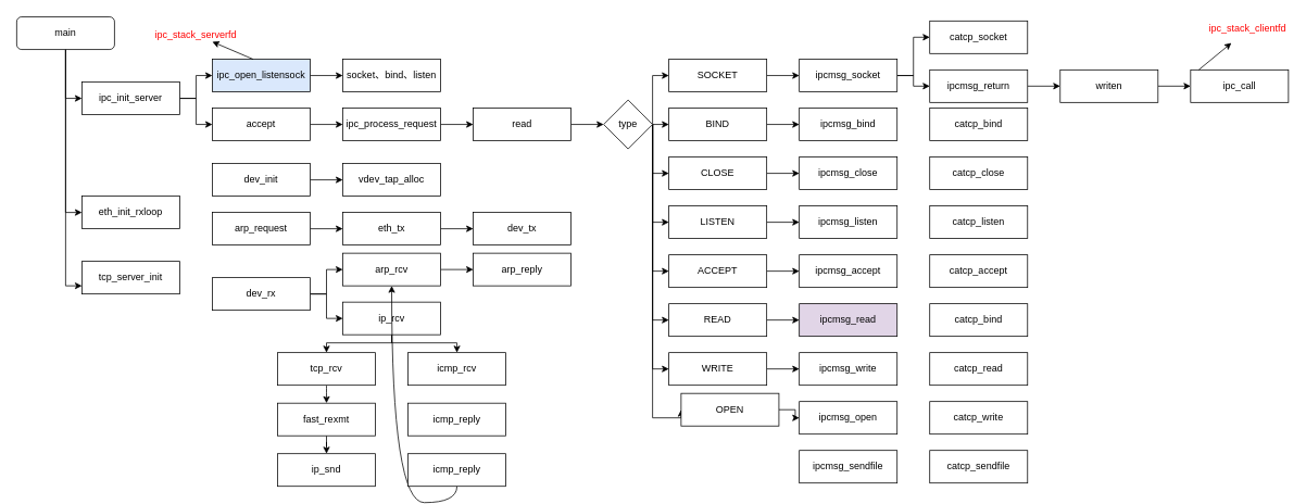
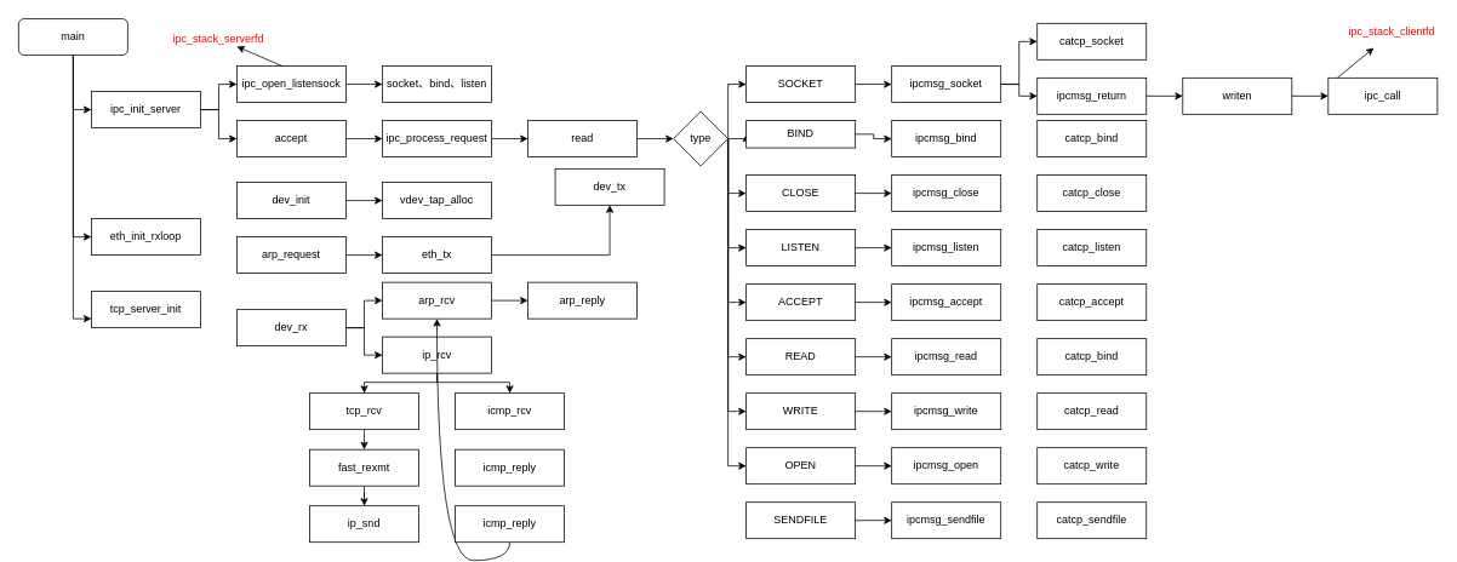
  <mxCell id="0" />
  <mxCell id="1" parent="0" />
  <mxCell id="2" style="edgeStyle=orthogonalEdgeStyle;rounded=0;orthogonalLoop=1;jettySize=auto;html=1;exitX=0.5;exitY=1;exitDx=0;exitDy=0;entryX=0;entryY=0.75;entryDx=0;entryDy=0;" parent="1" source="5" target="10" edge="1"><mxGeometry relative="1" as="geometry" /></mxCell>
  <mxCell id="3" style="edgeStyle=orthogonalEdgeStyle;rounded=0;orthogonalLoop=1;jettySize=auto;html=1;exitX=0.5;exitY=1;exitDx=0;exitDy=0;entryX=0;entryY=0.5;entryDx=0;entryDy=0;" parent="1" source="5" target="9" edge="1"><mxGeometry relative="1" as="geometry" /></mxCell>
  <mxCell id="4" style="edgeStyle=orthogonalEdgeStyle;rounded=0;orthogonalLoop=1;jettySize=auto;html=1;exitX=0.5;exitY=1;exitDx=0;exitDy=0;entryX=0;entryY=0.5;entryDx=0;entryDy=0;" parent="1" source="5" target="8" edge="1"><mxGeometry relative="1" as="geometry" /></mxCell>
  <mxCell id="5" value="main" style="rounded=1;whiteSpace=wrap;html=1;" parent="1" vertex="1"><mxGeometry x="20" y="20" width="120" height="40" as="geometry" /></mxCell>
  <mxCell id="6" style="edgeStyle=orthogonalEdgeStyle;rounded=0;orthogonalLoop=1;jettySize=auto;html=1;exitX=1;exitY=0.5;exitDx=0;exitDy=0;entryX=0;entryY=0.5;entryDx=0;entryDy=0;" parent="1" source="8" target="14" edge="1"><mxGeometry relative="1" as="geometry"><mxPoint x="220" y="152" as="sourcePoint" /></mxGeometry></mxCell>
  <mxCell id="7" style="edgeStyle=orthogonalEdgeStyle;rounded=0;orthogonalLoop=1;jettySize=auto;html=1;exitX=1;exitY=0.5;exitDx=0;exitDy=0;entryX=0;entryY=0.5;entryDx=0;entryDy=0;" edge="1" parent="1" source="8" target="12"><mxGeometry relative="1" as="geometry" /></mxCell>
  <mxCell id="8" value="ipc_init_server" style="rounded=0;whiteSpace=wrap;html=1;" parent="1" vertex="1"><mxGeometry x="100" y="100" width="120" height="40" as="geometry" /></mxCell>
  <mxCell id="9" value="eth_init_rxloop" style="rounded=0;whiteSpace=wrap;html=1;" parent="1" vertex="1"><mxGeometry x="100" y="240" width="120" height="40" as="geometry" /></mxCell>
  <mxCell id="10" value="tcp_server_init" style="rounded=0;whiteSpace=wrap;html=1;" parent="1" vertex="1"><mxGeometry x="100" y="320" width="120" height="40" as="geometry" /></mxCell>
  <mxCell id="11" style="edgeStyle=orthogonalEdgeStyle;rounded=0;orthogonalLoop=1;jettySize=auto;html=1;exitX=1;exitY=0.5;exitDx=0;exitDy=0;entryX=0;entryY=0.5;entryDx=0;entryDy=0;" parent="1" source="12" target="15" edge="1"><mxGeometry relative="1" as="geometry" /></mxCell>
- <mxCell id="12" value="ipc_open_listensock" style="rounded=0;whiteSpace=wrap;html=1;fillColor=#dae8fc;" parent="1" vertex="1"><mxGeometry x="260" y="72" width="120" height="40" as="geometry" /></mxCell>
+ <mxCell id="12" value="ipc_open_listensock" style="rounded=0;whiteSpace=wrap;html=1;" parent="1" vertex="1"><mxGeometry x="260" y="72" width="120" height="40" as="geometry" /></mxCell>
  <mxCell id="13" style="edgeStyle=orthogonalEdgeStyle;rounded=0;orthogonalLoop=1;jettySize=auto;html=1;exitX=1;exitY=0.5;exitDx=0;exitDy=0;" parent="1" source="14" target="17" edge="1"><mxGeometry relative="1" as="geometry" /></mxCell>
  <mxCell id="14" value="accept" style="rounded=0;whiteSpace=wrap;html=1;" parent="1" vertex="1"><mxGeometry x="260" y="132" width="120" height="40" as="geometry" /></mxCell>
  <mxCell id="15" value="socket、bind、listen" style="rounded=0;whiteSpace=wrap;html=1;" parent="1" vertex="1"><mxGeometry x="420" y="72" width="120" height="40" as="geometry" /></mxCell>
  <mxCell id="16" style="edgeStyle=orthogonalEdgeStyle;rounded=0;orthogonalLoop=1;jettySize=auto;html=1;exitX=1;exitY=0.5;exitDx=0;exitDy=0;entryX=0;entryY=0.5;entryDx=0;entryDy=0;" edge="1" parent="1" source="17" target="19"><mxGeometry relative="1" as="geometry" /></mxCell>
  <mxCell id="17" value="ipc_process_request" style="rounded=0;whiteSpace=wrap;html=1;" parent="1" vertex="1"><mxGeometry x="420" y="132" width="120" height="40" as="geometry" /></mxCell>
  <mxCell id="18" style="edgeStyle=orthogonalEdgeStyle;rounded=0;orthogonalLoop=1;jettySize=auto;html=1;exitX=1;exitY=0.5;exitDx=0;exitDy=0;entryX=0;entryY=0.5;entryDx=0;entryDy=0;" edge="1" parent="1" source="19" target="28"><mxGeometry relative="1" as="geometry" /></mxCell>
  <mxCell id="19" value="read" style="rounded=0;whiteSpace=wrap;html=1;" parent="1" vertex="1"><mxGeometry x="580" y="132" width="120" height="40" as="geometry" /></mxCell>
  <mxCell id="20" style="edgeStyle=orthogonalEdgeStyle;rounded=0;orthogonalLoop=1;jettySize=auto;html=1;exitX=1;exitY=0.5;exitDx=0;exitDy=0;entryX=0;entryY=0.5;entryDx=0;entryDy=0;" edge="1" parent="1" source="28" target="30"><mxGeometry relative="1" as="geometry"><Array as="points"><mxPoint x="800" y="92" /></Array></mxGeometry></mxCell>
  <mxCell id="21" style="edgeStyle=orthogonalEdgeStyle;rounded=0;orthogonalLoop=1;jettySize=auto;html=1;exitX=1;exitY=0.5;exitDx=0;exitDy=0;entryX=0;entryY=0.5;entryDx=0;entryDy=0;" edge="1" parent="1" source="28" target="32"><mxGeometry relative="1" as="geometry" /></mxCell>
  <mxCell id="22" style="edgeStyle=orthogonalEdgeStyle;rounded=0;orthogonalLoop=1;jettySize=auto;html=1;exitX=1;exitY=0.5;exitDx=0;exitDy=0;entryX=0;entryY=0.5;entryDx=0;entryDy=0;" edge="1" parent="1" source="28" target="34"><mxGeometry relative="1" as="geometry"><Array as="points"><mxPoint x="800" y="212" /></Array></mxGeometry></mxCell>
  <mxCell id="23" style="edgeStyle=orthogonalEdgeStyle;rounded=0;orthogonalLoop=1;jettySize=auto;html=1;exitX=1;exitY=0.5;exitDx=0;exitDy=0;entryX=0;entryY=0.5;entryDx=0;entryDy=0;" edge="1" parent="1" source="28" target="36"><mxGeometry relative="1" as="geometry"><Array as="points"><mxPoint x="800" y="272" /></Array></mxGeometry></mxCell>
  <mxCell id="24" style="edgeStyle=orthogonalEdgeStyle;rounded=0;orthogonalLoop=1;jettySize=auto;html=1;exitX=1;exitY=0.5;exitDx=0;exitDy=0;entryX=0;entryY=0.5;entryDx=0;entryDy=0;" edge="1" parent="1" source="28" target="38"><mxGeometry relative="1" as="geometry"><Array as="points"><mxPoint x="800" y="332" /></Array></mxGeometry></mxCell>
  <mxCell id="25" style="edgeStyle=orthogonalEdgeStyle;rounded=0;orthogonalLoop=1;jettySize=auto;html=1;exitX=1;exitY=0.5;exitDx=0;exitDy=0;entryX=0;entryY=0.5;entryDx=0;entryDy=0;" edge="1" parent="1" source="28" target="40"><mxGeometry relative="1" as="geometry"><Array as="points"><mxPoint x="800" y="392" /></Array></mxGeometry></mxCell>
  <mxCell id="26" style="edgeStyle=orthogonalEdgeStyle;rounded=0;orthogonalLoop=1;jettySize=auto;html=1;exitX=1;exitY=0.5;exitDx=0;exitDy=0;entryX=0;entryY=0.5;entryDx=0;entryDy=0;" edge="1" parent="1" source="28" target="42"><mxGeometry relative="1" as="geometry"><Array as="points"><mxPoint x="800" y="452" /></Array></mxGeometry></mxCell>
  <mxCell id="27" style="edgeStyle=orthogonalEdgeStyle;rounded=0;orthogonalLoop=1;jettySize=auto;html=1;exitX=1;exitY=0.5;exitDx=0;exitDy=0;entryX=0;entryY=0.5;entryDx=0;entryDy=0;" edge="1" parent="1" source="28" target="44"><mxGeometry relative="1" as="geometry"><Array as="points"><mxPoint x="800" y="512" /></Array></mxGeometry></mxCell>
  <mxCell id="28" value="type" style="rhombus;whiteSpace=wrap;html=1;rounded=0;glass=1;" parent="1" vertex="1"><mxGeometry x="740" y="122" width="60" height="60" as="geometry" /></mxCell>
  <mxCell id="29" value="" style="edgeStyle=orthogonalEdgeStyle;rounded=0;orthogonalLoop=1;jettySize=auto;html=1;" edge="1" parent="1" source="30" target="49"><mxGeometry relative="1" as="geometry" /></mxCell>
  <mxCell id="30" value="SOCKET" style="rounded=0;whiteSpace=wrap;html=1;" parent="1" vertex="1"><mxGeometry x="820" y="72" width="120" height="40" as="geometry" /></mxCell>
  <mxCell id="31" value="" style="edgeStyle=orthogonalEdgeStyle;rounded=0;orthogonalLoop=1;jettySize=auto;html=1;" edge="1" parent="1" source="32" target="56"><mxGeometry relative="1" as="geometry" /></mxCell>
- <mxCell id="32" value="BIND" style="rounded=0;whiteSpace=wrap;html=1;" parent="1" vertex="1"><mxGeometry x="820" y="132" width="120" height="40" as="geometry" /></mxCell>
+ <mxCell id="32" value="BIND" style="rounded=0;whiteSpace=wrap;html=1;" parent="1" vertex="1"><mxGeometry x="820" y="132" width="120" height="30" as="geometry" /></mxCell>
  <mxCell id="33" value="" style="edgeStyle=orthogonalEdgeStyle;rounded=0;orthogonalLoop=1;jettySize=auto;html=1;" edge="1" parent="1" source="34" target="57"><mxGeometry relative="1" as="geometry" /></mxCell>
  <mxCell id="34" value="CLOSE" style="rounded=0;whiteSpace=wrap;html=1;" parent="1" vertex="1"><mxGeometry x="820" y="192" width="120" height="40" as="geometry" /></mxCell>
  <mxCell id="35" value="" style="edgeStyle=orthogonalEdgeStyle;rounded=0;orthogonalLoop=1;jettySize=auto;html=1;" edge="1" parent="1" source="36" target="58"><mxGeometry relative="1" as="geometry" /></mxCell>
  <mxCell id="36" value="LISTEN" style="rounded=0;whiteSpace=wrap;html=1;" parent="1" vertex="1"><mxGeometry x="820" y="252" width="120" height="40" as="geometry" /></mxCell>
  <mxCell id="37" value="" style="edgeStyle=orthogonalEdgeStyle;rounded=0;orthogonalLoop=1;jettySize=auto;html=1;" edge="1" parent="1" source="38" target="59"><mxGeometry relative="1" as="geometry" /></mxCell>
  <mxCell id="38" value="ACCEPT" style="rounded=0;whiteSpace=wrap;html=1;" parent="1" vertex="1"><mxGeometry x="820" y="312" width="120" height="40" as="geometry" /></mxCell>
  <mxCell id="39" value="" style="edgeStyle=orthogonalEdgeStyle;rounded=0;orthogonalLoop=1;jettySize=auto;html=1;" edge="1" parent="1" source="40" target="60"><mxGeometry relative="1" as="geometry" /></mxCell>
  <mxCell id="40" value="READ" style="rounded=0;whiteSpace=wrap;html=1;" parent="1" vertex="1"><mxGeometry x="820" y="372" width="120" height="40" as="geometry" /></mxCell>
  <mxCell id="41" value="" style="edgeStyle=orthogonalEdgeStyle;rounded=0;orthogonalLoop=1;jettySize=auto;html=1;" edge="1" parent="1" source="42" target="61"><mxGeometry relative="1" as="geometry" /></mxCell>
  <mxCell id="42" value="WRITE" style="rounded=0;whiteSpace=wrap;html=1;" parent="1" vertex="1"><mxGeometry x="820" y="432" width="120" height="40" as="geometry" /></mxCell>
  <mxCell id="43" value="" style="edgeStyle=orthogonalEdgeStyle;rounded=0;orthogonalLoop=1;jettySize=auto;html=1;" edge="1" parent="1" source="44" target="62"><mxGeometry relative="1" as="geometry" /></mxCell>
- <mxCell id="44" value="OPEN" style="rounded=0;whiteSpace=wrap;html=1;" parent="1" vertex="1"><mxGeometry x="835" y="482" width="120" height="40" as="geometry" /></mxCell>
+ <mxCell id="44" value="OPEN" style="rounded=0;whiteSpace=wrap;html=1;" parent="1" vertex="1"><mxGeometry x="820" y="492" width="120" height="40" as="geometry" /></mxCell>
+ <mxCell id="45" value="" style="edgeStyle=orthogonalEdgeStyle;rounded=0;orthogonalLoop=1;jettySize=auto;html=1;" edge="1" parent="1" source="46" target="63"><mxGeometry relative="1" as="geometry" /></mxCell>
+ <mxCell id="46" value="SENDFILE" style="rounded=0;whiteSpace=wrap;html=1;" parent="1" vertex="1"><mxGeometry x="820" y="552" width="120" height="40" as="geometry" /></mxCell>
  <mxCell id="47" style="edgeStyle=orthogonalEdgeStyle;rounded=0;orthogonalLoop=1;jettySize=auto;html=1;exitX=1;exitY=0.5;exitDx=0;exitDy=0;entryX=0;entryY=0.5;entryDx=0;entryDy=0;" edge="1" parent="1" source="49" target="50"><mxGeometry relative="1" as="geometry" /></mxCell>
  <mxCell id="48" style="edgeStyle=orthogonalEdgeStyle;rounded=0;orthogonalLoop=1;jettySize=auto;html=1;exitX=1;exitY=0.5;exitDx=0;exitDy=0;entryX=0;entryY=0.5;entryDx=0;entryDy=0;" edge="1" parent="1" source="49" target="52"><mxGeometry relative="1" as="geometry" /></mxCell>
  <mxCell id="49" value="ipcmsg_socket" style="rounded=0;whiteSpace=wrap;html=1;" parent="1" vertex="1"><mxGeometry x="980" y="72" width="120" height="40" as="geometry" /></mxCell>
  <mxCell id="50" value="catcp_socket" style="rounded=0;whiteSpace=wrap;html=1;" parent="1" vertex="1"><mxGeometry x="1140" y="25" width="120" height="40" as="geometry" /></mxCell>
  <mxCell id="51" value="" style="edgeStyle=orthogonalEdgeStyle;rounded=0;orthogonalLoop=1;jettySize=auto;html=1;" edge="1" parent="1" source="52" target="54"><mxGeometry relative="1" as="geometry" /></mxCell>
  <mxCell id="52" value="ipcmsg_return" style="rounded=0;whiteSpace=wrap;html=1;" parent="1" vertex="1"><mxGeometry x="1140" y="85" width="120" height="40" as="geometry" /></mxCell>
  <mxCell id="53" value="" style="edgeStyle=orthogonalEdgeStyle;rounded=0;orthogonalLoop=1;jettySize=auto;html=1;" edge="1" parent="1" source="54" target="55"><mxGeometry relative="1" as="geometry" /></mxCell>
  <mxCell id="54" value="writen" style="rounded=0;whiteSpace=wrap;html=1;" parent="1" vertex="1"><mxGeometry x="1300" y="85" width="120" height="40" as="geometry" /></mxCell>
  <mxCell id="55" value="ipc_call" style="rounded=0;whiteSpace=wrap;html=1;" parent="1" vertex="1"><mxGeometry x="1460" y="85" width="120" height="40" as="geometry" /></mxCell>
  <mxCell id="56" value="ipcmsg_bind" style="rounded=0;whiteSpace=wrap;html=1;" parent="1" vertex="1"><mxGeometry x="980" y="132" width="120" height="40" as="geometry" /></mxCell>
  <mxCell id="57" value="ipcmsg_close" style="rounded=0;whiteSpace=wrap;html=1;" parent="1" vertex="1"><mxGeometry x="980" y="192" width="120" height="40" as="geometry" /></mxCell>
  <mxCell id="58" value="ipcmsg_listen" style="rounded=0;whiteSpace=wrap;html=1;" parent="1" vertex="1"><mxGeometry x="980" y="252" width="120" height="40" as="geometry" /></mxCell>
  <mxCell id="59" value="ipcmsg_accept" style="rounded=0;whiteSpace=wrap;html=1;" parent="1" vertex="1"><mxGeometry x="980" y="312" width="120" height="40" as="geometry" /></mxCell>
- <mxCell id="60" value="ipcmsg_read" style="rounded=0;whiteSpace=wrap;html=1;fillColor=#e1d5e7;" parent="1" vertex="1"><mxGeometry x="980" y="372" width="120" height="40" as="geometry" /></mxCell>
+ <mxCell id="60" value="ipcmsg_read" style="rounded=0;whiteSpace=wrap;html=1;" parent="1" vertex="1"><mxGeometry x="980" y="372" width="120" height="40" as="geometry" /></mxCell>
  <mxCell id="61" value="ipcmsg_write" style="rounded=0;whiteSpace=wrap;html=1;" parent="1" vertex="1"><mxGeometry x="980" y="432" width="120" height="40" as="geometry" /></mxCell>
  <mxCell id="62" value="ipcmsg_open" style="rounded=0;whiteSpace=wrap;html=1;" parent="1" vertex="1"><mxGeometry x="980" y="492" width="120" height="40" as="geometry" /></mxCell>
  <mxCell id="63" value="ipcmsg_sendfile" style="rounded=0;whiteSpace=wrap;html=1;" parent="1" vertex="1"><mxGeometry x="980" y="552" width="120" height="40" as="geometry" /></mxCell>
  <mxCell id="64" value="catcp_bind" style="rounded=0;whiteSpace=wrap;html=1;" parent="1" vertex="1"><mxGeometry x="1140" y="132" width="120" height="40" as="geometry" /></mxCell>
  <mxCell id="65" value="catcp_close" style="rounded=0;whiteSpace=wrap;html=1;" parent="1" vertex="1"><mxGeometry x="1140" y="192" width="120" height="40" as="geometry" /></mxCell>
  <mxCell id="66" value="catcp_listen" style="rounded=0;whiteSpace=wrap;html=1;" parent="1" vertex="1"><mxGeometry x="1140" y="252" width="120" height="40" as="geometry" /></mxCell>
  <mxCell id="67" value="catcp_accept" style="rounded=0;whiteSpace=wrap;html=1;" parent="1" vertex="1"><mxGeometry x="1140" y="312" width="120" height="40" as="geometry" /></mxCell>
  <mxCell id="68" value="catcp_bind" style="rounded=0;whiteSpace=wrap;html=1;" parent="1" vertex="1"><mxGeometry x="1140" y="372" width="120" height="40" as="geometry" /></mxCell>
  <mxCell id="69" value="catcp_read" style="rounded=0;whiteSpace=wrap;html=1;" parent="1" vertex="1"><mxGeometry x="1140" y="432" width="120" height="40" as="geometry" /></mxCell>
  <mxCell id="70" value="catcp_write" style="rounded=0;whiteSpace=wrap;html=1;" parent="1" vertex="1"><mxGeometry x="1140" y="492" width="120" height="40" as="geometry" /></mxCell>
  <mxCell id="71" value="catcp_sendfile" style="rounded=0;whiteSpace=wrap;html=1;" parent="1" vertex="1"><mxGeometry x="1140" y="552" width="120" height="40" as="geometry" /></mxCell>
  <mxCell id="72" value="&lt;font color=&quot;#ff0000&quot;&gt;ipc_stack_serverfd&lt;/font&gt;" style="text;html=1;strokeColor=none;fillColor=none;align=center;verticalAlign=middle;whiteSpace=wrap;rounded=0;" vertex="1" parent="1"><mxGeometry x="220" y="32" width="40" height="20" as="geometry" /></mxCell>
  <mxCell id="73" value="" style="endArrow=classic;html=1;" edge="1" parent="1" target="72"><mxGeometry width="50" height="50" relative="1" as="geometry"><mxPoint x="310" y="72" as="sourcePoint" /><mxPoint x="360" y="22" as="targetPoint" /></mxGeometry></mxCell>
  <mxCell id="74" value="&lt;font color=&quot;#ff0000&quot;&gt;ipc_stack_clientfd&lt;/font&gt;" style="text;html=1;strokeColor=none;fillColor=none;align=center;verticalAlign=middle;whiteSpace=wrap;rounded=0;" vertex="1" parent="1"><mxGeometry x="1510" y="25" width="40" height="20" as="geometry" /></mxCell>
  <mxCell id="75" value="" style="endArrow=classic;html=1;exitX=0.083;exitY=0;exitDx=0;exitDy=0;exitPerimeter=0;" edge="1" parent="1" source="55"><mxGeometry width="50" height="50" relative="1" as="geometry"><mxPoint x="1480" y="102" as="sourcePoint" /><mxPoint x="1510" y="52" as="targetPoint" /></mxGeometry></mxCell>
  <mxCell id="76" value="" style="edgeStyle=orthogonalEdgeStyle;rounded=0;orthogonalLoop=1;jettySize=auto;html=1;" edge="1" parent="1" source="77" target="78"><mxGeometry relative="1" as="geometry" /></mxCell>
  <mxCell id="77" value="dev_init" style="rounded=0;whiteSpace=wrap;html=1;" vertex="1" parent="1"><mxGeometry x="260" y="200" width="120" height="40" as="geometry" /></mxCell>
  <mxCell id="78" value="vdev_tap_alloc" style="rounded=0;whiteSpace=wrap;html=1;" vertex="1" parent="1"><mxGeometry x="420" y="200" width="120" height="40" as="geometry" /></mxCell>
  <mxCell id="79" value="" style="edgeStyle=orthogonalEdgeStyle;rounded=0;orthogonalLoop=1;jettySize=auto;html=1;" edge="1" parent="1" source="80" target="82"><mxGeometry relative="1" as="geometry" /></mxCell>
  <mxCell id="80" value="arp_request" style="rounded=0;whiteSpace=wrap;html=1;" vertex="1" parent="1"><mxGeometry x="260" y="260" width="120" height="40" as="geometry" /></mxCell>
  <mxCell id="81" style="edgeStyle=orthogonalEdgeStyle;rounded=0;orthogonalLoop=1;jettySize=auto;html=1;exitX=1;exitY=0.5;exitDx=0;exitDy=0;" edge="1" parent="1" source="82" target="83"><mxGeometry relative="1" as="geometry" /></mxCell>
  <mxCell id="82" value="eth_tx" style="rounded=0;whiteSpace=wrap;html=1;" vertex="1" parent="1"><mxGeometry x="420" y="260" width="120" height="40" as="geometry" /></mxCell>
- <mxCell id="83" value="dev_tx" style="rounded=0;whiteSpace=wrap;html=1;" vertex="1" parent="1"><mxGeometry x="580" y="260" width="120" height="40" as="geometry" /></mxCell>
+ <mxCell id="83" value="dev_tx" style="rounded=0;whiteSpace=wrap;html=1;" vertex="1" parent="1"><mxGeometry x="610" y="185" width="120" height="40" as="geometry" /></mxCell>
  <mxCell id="84" style="edgeStyle=orthogonalEdgeStyle;rounded=0;orthogonalLoop=1;jettySize=auto;html=1;exitX=1;exitY=0.5;exitDx=0;exitDy=0;entryX=0;entryY=0.5;entryDx=0;entryDy=0;" edge="1" parent="1" source="86" target="88"><mxGeometry relative="1" as="geometry" /></mxCell>
  <mxCell id="85" style="edgeStyle=orthogonalEdgeStyle;rounded=0;orthogonalLoop=1;jettySize=auto;html=1;exitX=1;exitY=0.5;exitDx=0;exitDy=0;entryX=0;entryY=0.5;entryDx=0;entryDy=0;" edge="1" parent="1" source="86" target="91"><mxGeometry relative="1" as="geometry" /></mxCell>
  <mxCell id="86" value="dev_rx" style="rounded=0;whiteSpace=wrap;html=1;" vertex="1" parent="1"><mxGeometry x="260" y="340" width="120" height="40" as="geometry" /></mxCell>
  <mxCell id="87" value="" style="edgeStyle=orthogonalEdgeStyle;rounded=0;orthogonalLoop=1;jettySize=auto;html=1;" edge="1" parent="1" source="88" target="92"><mxGeometry relative="1" as="geometry" /></mxCell>
  <mxCell id="88" value="arp_rcv" style="rounded=0;whiteSpace=wrap;html=1;" vertex="1" parent="1"><mxGeometry x="420" y="310" width="120" height="40" as="geometry" /></mxCell>
  <mxCell id="89" style="edgeStyle=orthogonalEdgeStyle;rounded=0;orthogonalLoop=1;jettySize=auto;html=1;exitX=0.5;exitY=1;exitDx=0;exitDy=0;entryX=0.5;entryY=0;entryDx=0;entryDy=0;" edge="1" parent="1" source="91" target="94"><mxGeometry relative="1" as="geometry"><Array as="points"><mxPoint x="480" y="420" /><mxPoint x="400" y="420" /></Array></mxGeometry></mxCell>
  <mxCell id="90" style="edgeStyle=orthogonalEdgeStyle;rounded=0;orthogonalLoop=1;jettySize=auto;html=1;exitX=0.5;exitY=1;exitDx=0;exitDy=0;entryX=0.5;entryY=0;entryDx=0;entryDy=0;" edge="1" parent="1" source="91" target="95"><mxGeometry relative="1" as="geometry"><Array as="points"><mxPoint x="480" y="420" /><mxPoint x="560" y="420" /></Array></mxGeometry></mxCell>
  <mxCell id="91" value="ip_rcv" style="rounded=0;whiteSpace=wrap;html=1;" vertex="1" parent="1"><mxGeometry x="420" y="370" width="120" height="40" as="geometry" /></mxCell>
  <mxCell id="92" value="arp_reply" style="rounded=0;whiteSpace=wrap;html=1;" vertex="1" parent="1"><mxGeometry x="580" y="310" width="120" height="40" as="geometry" /></mxCell>
  <mxCell id="93" style="edgeStyle=orthogonalEdgeStyle;curved=1;rounded=0;orthogonalLoop=1;jettySize=auto;html=1;exitX=0.5;exitY=1;exitDx=0;exitDy=0;entryX=0.5;entryY=0;entryDx=0;entryDy=0;" edge="1" parent="1" source="94" target="100"><mxGeometry relative="1" as="geometry" /></mxCell>
  <mxCell id="94" value="tcp_rcv" style="rounded=0;whiteSpace=wrap;html=1;" vertex="1" parent="1"><mxGeometry x="340" y="432" width="120" height="40" as="geometry" /></mxCell>
  <mxCell id="95" value="icmp_rcv" style="rounded=0;whiteSpace=wrap;html=1;" vertex="1" parent="1"><mxGeometry x="500" y="432" width="120" height="40" as="geometry" /></mxCell>
  <mxCell id="96" value="icmp_reply" style="rounded=0;whiteSpace=wrap;html=1;" vertex="1" parent="1"><mxGeometry x="500" y="494" width="120" height="40" as="geometry" /></mxCell>
  <mxCell id="97" style="edgeStyle=orthogonalEdgeStyle;curved=1;rounded=0;orthogonalLoop=1;jettySize=auto;html=1;exitX=0.5;exitY=1;exitDx=0;exitDy=0;" edge="1" parent="1" source="98" target="88"><mxGeometry relative="1" as="geometry" /></mxCell>
  <mxCell id="98" value="icmp_reply" style="rounded=0;whiteSpace=wrap;html=1;" vertex="1" parent="1"><mxGeometry x="500" y="556" width="120" height="40" as="geometry" /></mxCell>
  <mxCell id="99" style="edgeStyle=orthogonalEdgeStyle;curved=1;rounded=0;orthogonalLoop=1;jettySize=auto;html=1;exitX=0.5;exitY=1;exitDx=0;exitDy=0;" edge="1" parent="1" source="100" target="101"><mxGeometry relative="1" as="geometry" /></mxCell>
  <mxCell id="100" value="fast_rexmt" style="rounded=0;whiteSpace=wrap;html=1;" vertex="1" parent="1"><mxGeometry x="340" y="494" width="120" height="40" as="geometry" /></mxCell>
  <mxCell id="101" value="ip_snd" style="rounded=0;whiteSpace=wrap;html=1;" vertex="1" parent="1"><mxGeometry x="340" y="556" width="120" height="40" as="geometry" /></mxCell>
